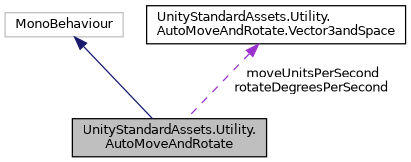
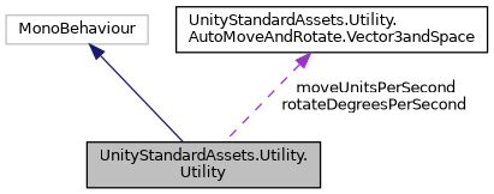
  digraph {
    node [color=black fillcolor=white fontname=Helvetica fontsize=10 shape=record style=filled]
    edge [dir=back fontname=Helvetica fontsize=10 labelfontname=Helvetica labelfontsize=10]
-   n1 [fillcolor=grey75 fontcolor=black height=0.2 label="UnityStandardAssets.Utility.\lAutoMoveAndRotate" width=0.4]
+   n1 [fillcolor=grey75 fontcolor=black height=0.2 label="UnityStandardAssets.Utility.\lUtility" width=0.4]
    n2 [color=grey75 height=0.2 label=MonoBehaviour width=0.4]
    n3 [height=0.2 label="UnityStandardAssets.Utility.\lAutoMoveAndRotate.Vector3andSpace" width=0.4]
    n2 -> n1 [color=midnightblue style=solid]
    n3 -> n1 [color=darkorchid3 label=" moveUnitsPerSecond\nrotateDegreesPerSecond" style=dashed]
  }
